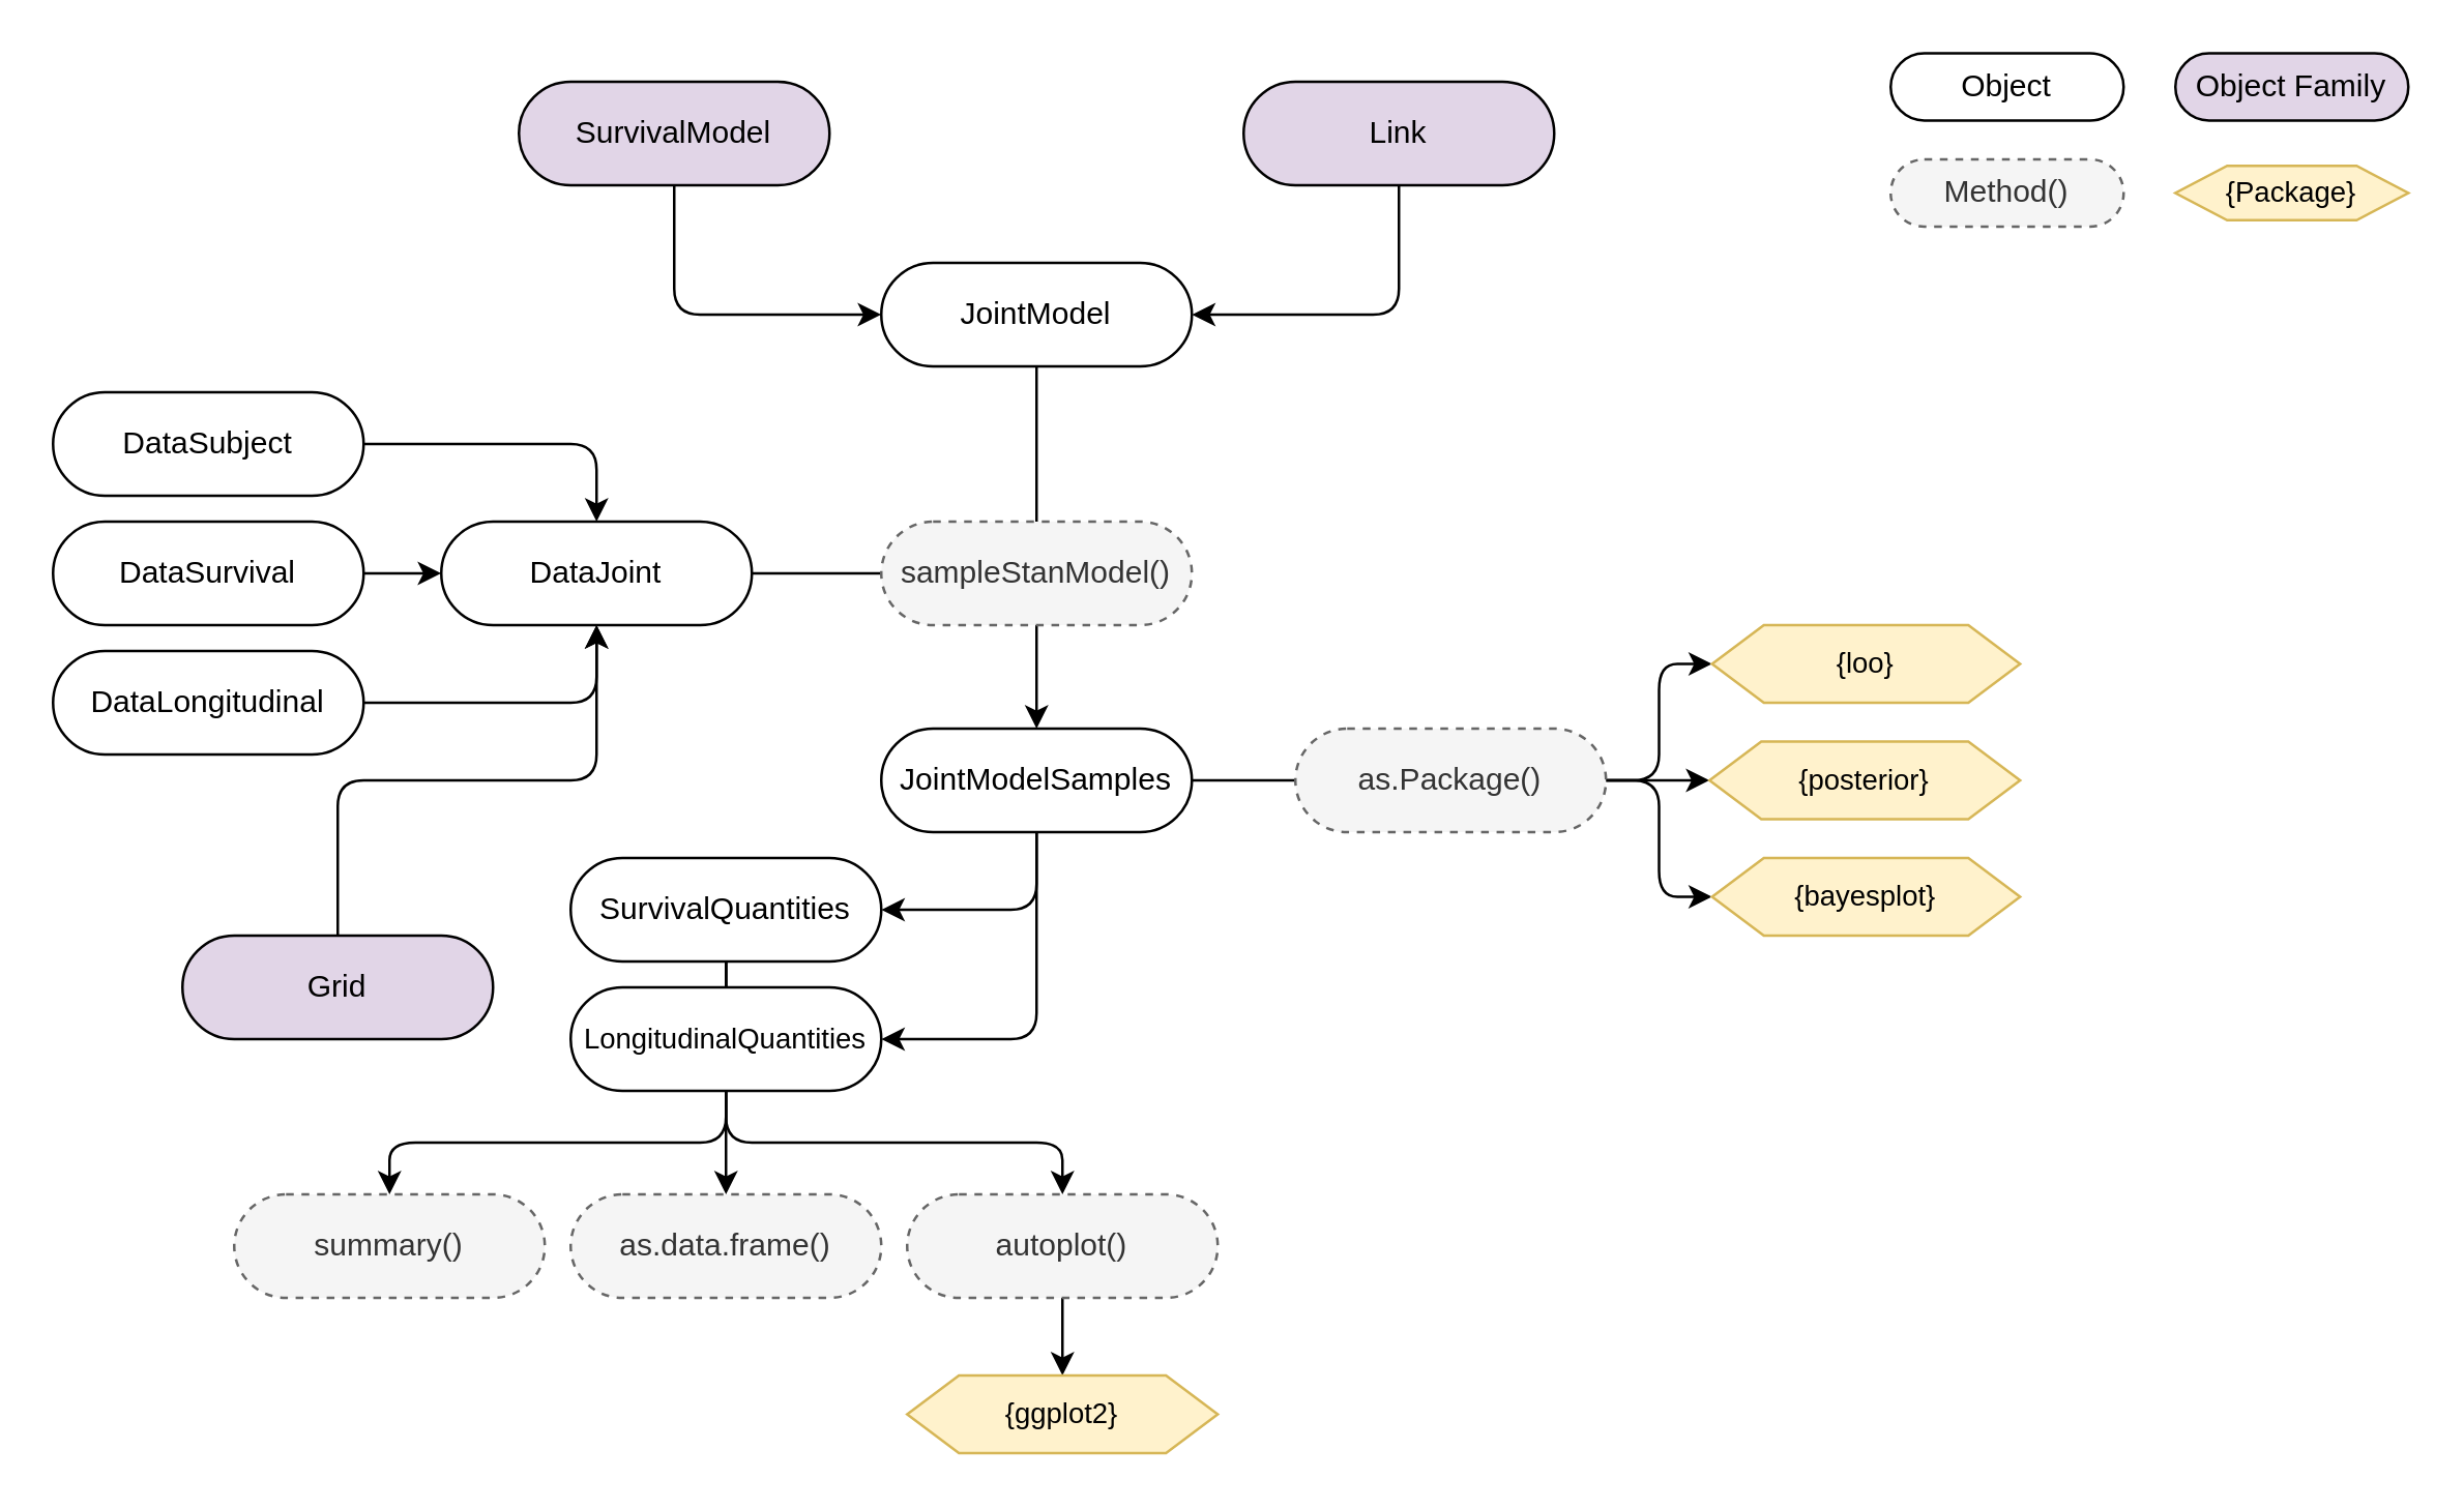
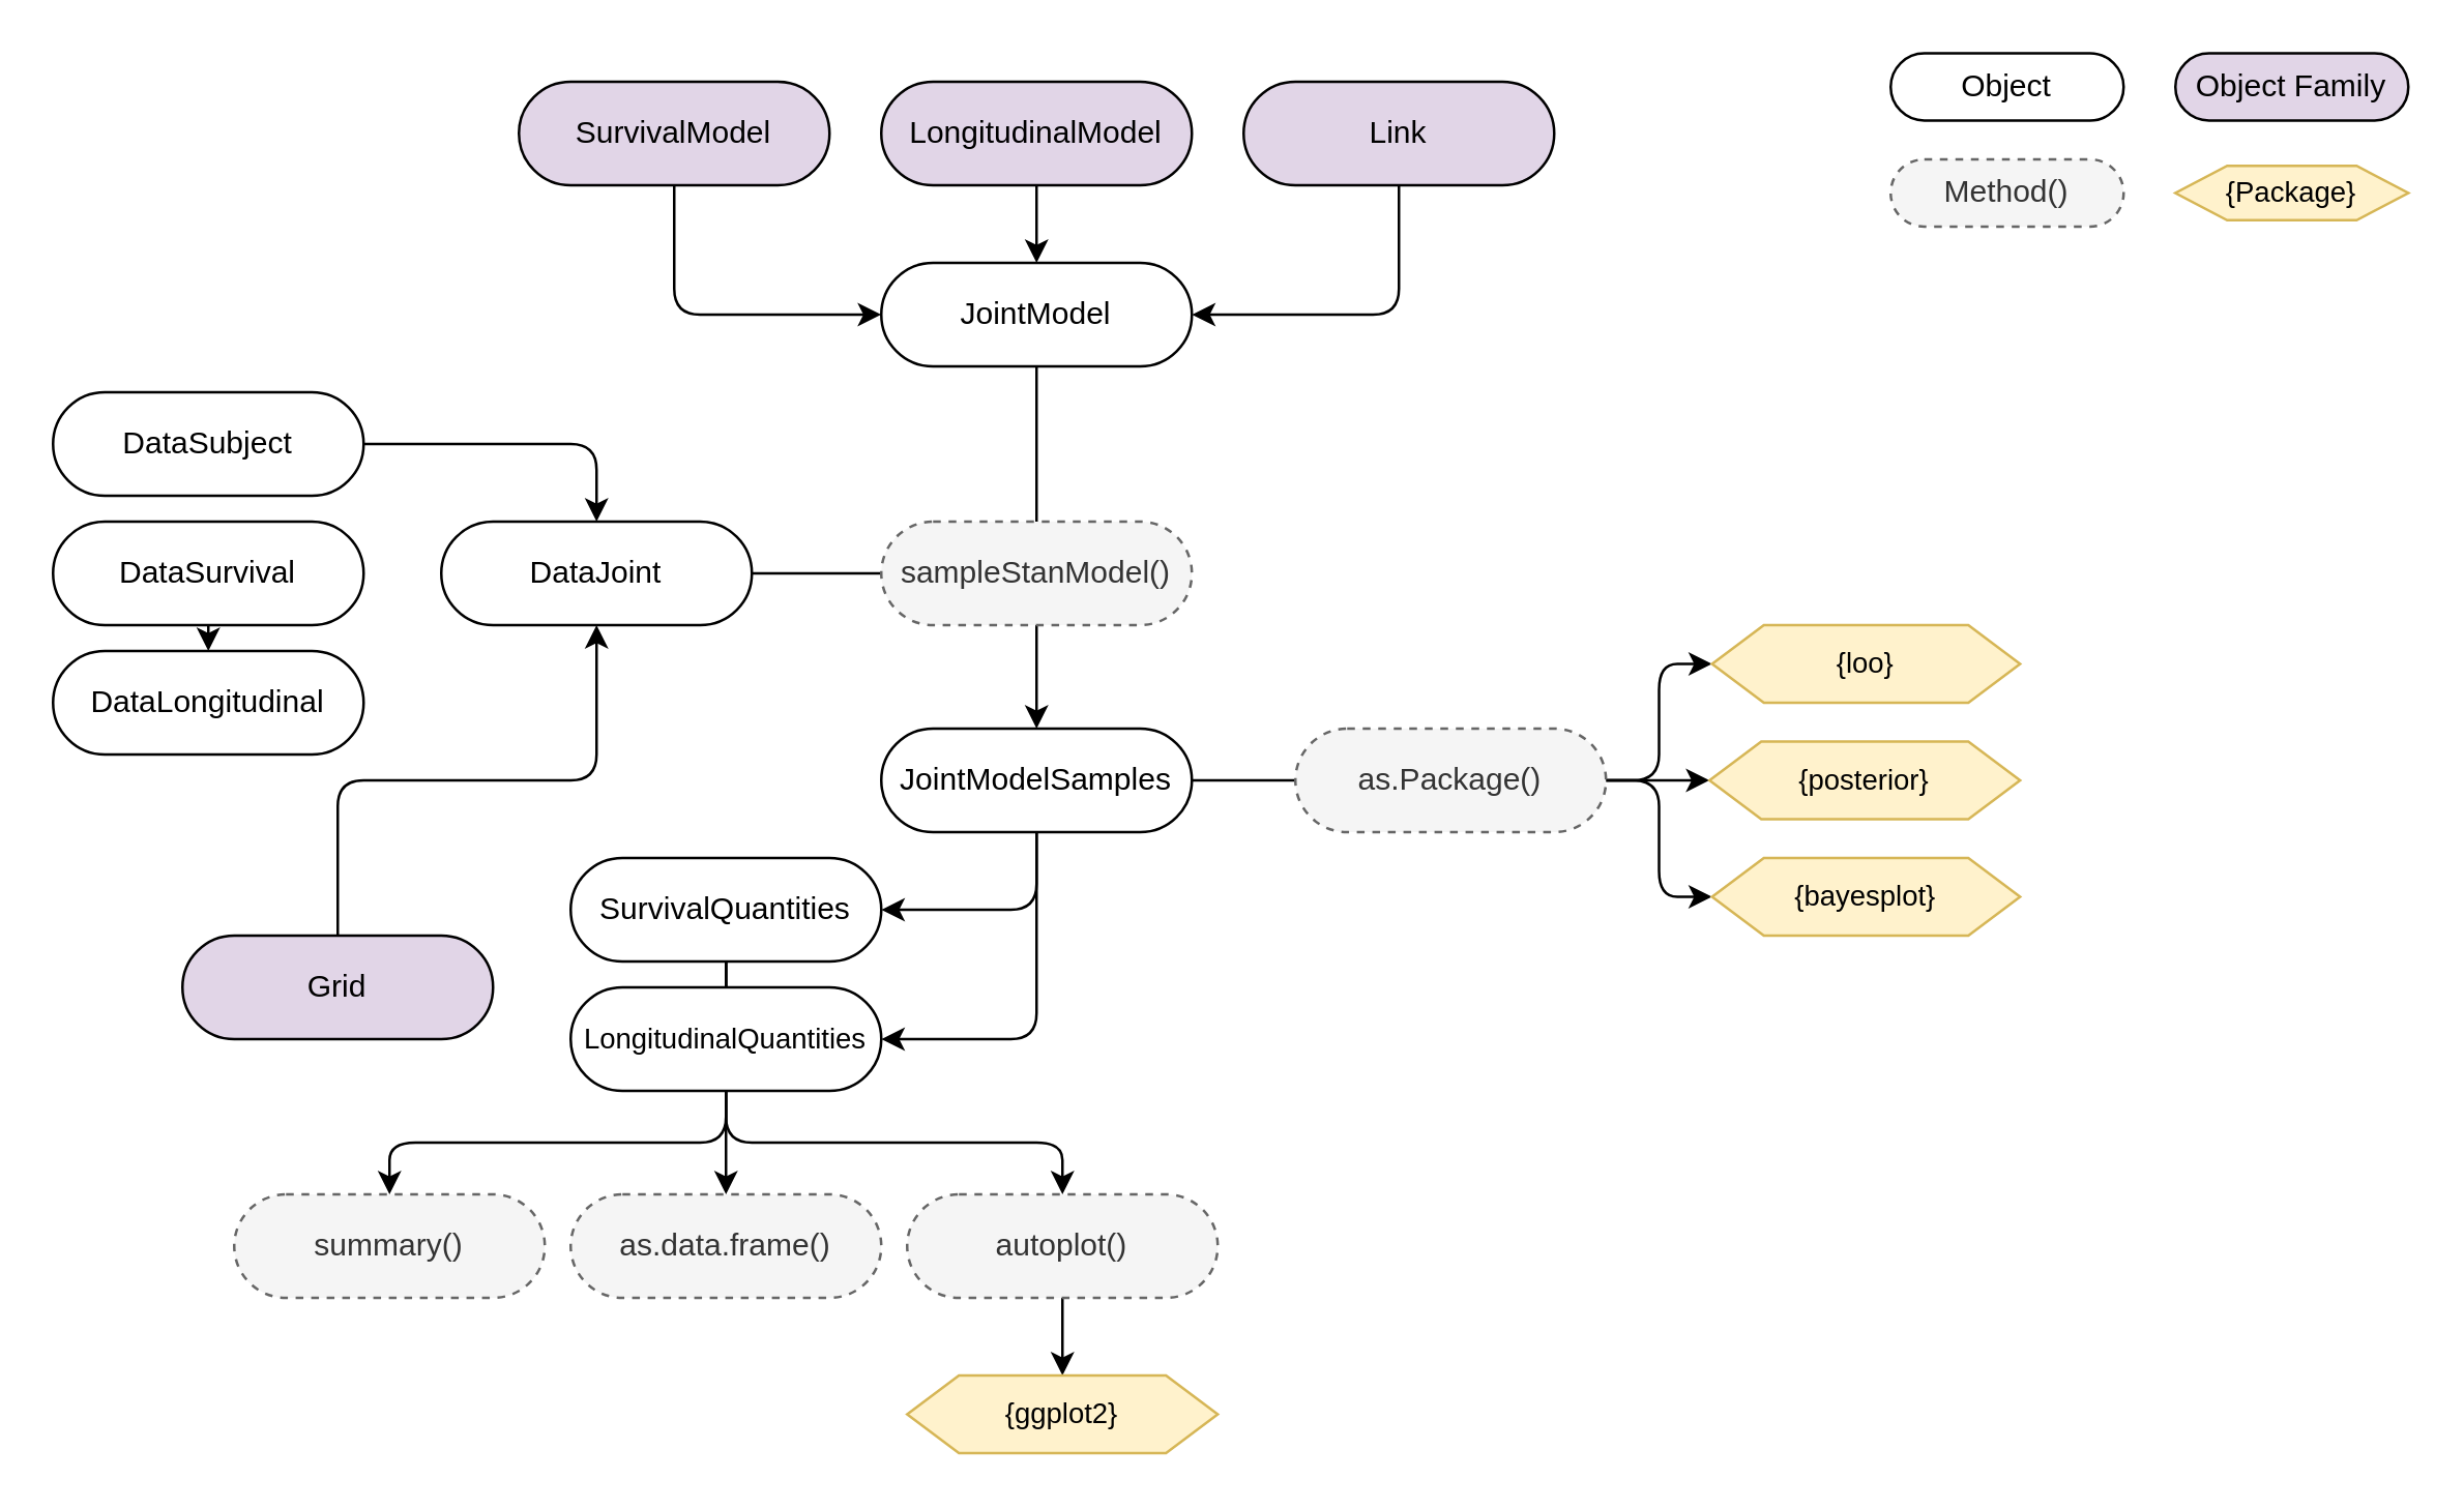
  <mxCell id="0" />
  <mxCell id="1" parent="0" />
  <mxCell id="2" style="edgeStyle=orthogonalEdgeStyle;jumpStyle=none;html=1;exitX=0.5;exitY=1;exitDx=0;exitDy=0;entryX=0.5;entryY=0;entryDx=0;entryDy=0;fontSize=11;flowAnimation=0;" parent="1" source="26" target="39" edge="1"><mxGeometry relative="1" as="geometry"><Array as="points"><mxPoint x="280" y="441" /><mxPoint x="150" y="441" /></Array></mxGeometry></mxCell>
  <mxCell id="3" style="edgeStyle=orthogonalEdgeStyle;jumpStyle=none;html=1;entryX=0.5;entryY=0;entryDx=0;entryDy=0;fontSize=11;flowAnimation=0;" parent="1" source="26" target="40" edge="1"><mxGeometry relative="1" as="geometry" /></mxCell>
  <mxCell id="4" style="edgeStyle=orthogonalEdgeStyle;jumpStyle=none;html=1;fontSize=11;entryX=0.5;entryY=0;entryDx=0;entryDy=0;exitX=0.5;exitY=1;exitDx=0;exitDy=0;flowAnimation=0;" parent="1" source="26" target="42" edge="1"><mxGeometry relative="1" as="geometry"><mxPoint x="410" y="451" as="targetPoint" /><Array as="points"><mxPoint x="280" y="441" /><mxPoint x="410" y="441" /></Array></mxGeometry></mxCell>
  <mxCell id="5" value="DataSubject" style="rounded=1;whiteSpace=wrap;html=1;arcSize=50;" parent="1" vertex="1"><mxGeometry x="20" y="151" width="120" height="40" as="geometry" /></mxCell>
- <mxCell id="6" style="edgeStyle=orthogonalEdgeStyle;jumpStyle=none;html=1;entryX=0;entryY=0.5;entryDx=0;entryDy=0;flowAnimation=0;" parent="1" source="7" target="11" edge="1"><mxGeometry relative="1" as="geometry" /></mxCell>
+ <mxCell id="6" style="edgeStyle=orthogonalEdgeStyle;jumpStyle=none;html=1;flowAnimation=0;" parent="1" source="7" target="9" edge="1"><mxGeometry relative="1" as="geometry" /></mxCell>
  <mxCell id="7" value="DataSurvival" style="rounded=1;whiteSpace=wrap;html=1;arcSize=50;" parent="1" vertex="1"><mxGeometry x="20" y="201" width="120" height="40" as="geometry" /></mxCell>
- <mxCell id="8" style="edgeStyle=orthogonalEdgeStyle;html=1;entryX=0.5;entryY=1;entryDx=0;entryDy=0;jumpStyle=none;flowAnimation=0;" parent="1" source="9" target="11" edge="1"><mxGeometry relative="1" as="geometry" /></mxCell>
  <mxCell id="9" value="DataLongitudinal" style="rounded=1;whiteSpace=wrap;html=1;arcSize=50;" parent="1" vertex="1"><mxGeometry x="20" y="251" width="120" height="40" as="geometry" /></mxCell>
  <mxCell id="10" style="edgeStyle=orthogonalEdgeStyle;jumpStyle=none;html=1;entryX=0;entryY=0.5;entryDx=0;entryDy=0;flowAnimation=0;endArrow=none;endFill=0;" parent="1" source="11" target="24" edge="1"><mxGeometry relative="1" as="geometry" /></mxCell>
  <mxCell id="11" value="DataJoint" style="rounded=1;whiteSpace=wrap;html=1;arcSize=50;" parent="1" vertex="1"><mxGeometry x="170" y="201" width="120" height="40" as="geometry" /></mxCell>
  <mxCell id="12" style="edgeStyle=orthogonalEdgeStyle;html=1;entryX=0.5;entryY=0;entryDx=0;entryDy=0;jumpStyle=none;exitX=1;exitY=0.5;exitDx=0;exitDy=0;flowAnimation=0;" parent="1" source="5" target="11" edge="1"><mxGeometry relative="1" as="geometry"><mxPoint x="150" y="281" as="sourcePoint" /><mxPoint x="240" y="251" as="targetPoint" /></mxGeometry></mxCell>
  <mxCell id="13" style="edgeStyle=orthogonalEdgeStyle;jumpStyle=none;html=1;entryX=0;entryY=0.5;entryDx=0;entryDy=0;exitX=0.5;exitY=1;exitDx=0;exitDy=0;flowAnimation=0;" parent="1" source="14" target="18" edge="1"><mxGeometry relative="1" as="geometry" /></mxCell>
  <mxCell id="14" value="SurvivalModel" style="rounded=1;whiteSpace=wrap;html=1;arcSize=50;fillColor=#e1d5e7;strokeColor=default;" parent="1" vertex="1"><mxGeometry x="200" y="31" width="120" height="40" as="geometry" /></mxCell>
+ <mxCell id="15" style="edgeStyle=orthogonalEdgeStyle;jumpStyle=none;html=1;entryX=0.5;entryY=0;entryDx=0;entryDy=0;fontSize=11;flowAnimation=0;" parent="1" source="16" target="18" edge="1"><mxGeometry relative="1" as="geometry" /></mxCell>
+ <mxCell id="16" value="LongitudinalModel" style="rounded=1;whiteSpace=wrap;html=1;arcSize=50;fillColor=#e1d5e7;strokeColor=default;" parent="1" vertex="1"><mxGeometry x="340" y="31" width="120" height="40" as="geometry" /></mxCell>
  <mxCell id="17" style="edgeStyle=orthogonalEdgeStyle;jumpStyle=none;html=1;entryX=0.5;entryY=0;entryDx=0;entryDy=0;flowAnimation=0;endArrow=none;endFill=0;" parent="1" source="18" target="24" edge="1"><mxGeometry relative="1" as="geometry" /></mxCell>
  <mxCell id="18" value="JointModel" style="rounded=1;whiteSpace=wrap;html=1;arcSize=50;" parent="1" vertex="1"><mxGeometry x="340" y="101" width="120" height="40" as="geometry" /></mxCell>
  <mxCell id="19" style="edgeStyle=orthogonalEdgeStyle;jumpStyle=none;html=1;fontSize=11;flowAnimation=0;endArrow=none;endFill=0;" parent="1" source="22" target="32" edge="1"><mxGeometry relative="1" as="geometry" /></mxCell>
  <mxCell id="20" style="edgeStyle=orthogonalEdgeStyle;jumpStyle=none;html=1;entryX=1;entryY=0.5;entryDx=0;entryDy=0;fontSize=11;flowAnimation=0;" parent="1" source="22" target="26" edge="1"><mxGeometry relative="1" as="geometry" /></mxCell>
  <mxCell id="21" style="edgeStyle=orthogonalEdgeStyle;jumpStyle=none;html=1;exitX=0.5;exitY=1;exitDx=0;exitDy=0;entryX=1;entryY=0.5;entryDx=0;entryDy=0;fontSize=11;flowAnimation=0;" parent="1" source="22" target="25" edge="1"><mxGeometry relative="1" as="geometry" /></mxCell>
  <mxCell id="22" value="JointModelSamples" style="rounded=1;whiteSpace=wrap;html=1;arcSize=50;" parent="1" vertex="1"><mxGeometry x="340" y="281" width="120" height="40" as="geometry" /></mxCell>
  <mxCell id="23" style="edgeStyle=orthogonalEdgeStyle;jumpStyle=none;html=1;entryX=0.5;entryY=0;entryDx=0;entryDy=0;flowAnimation=0;" parent="1" source="24" target="22" edge="1"><mxGeometry relative="1" as="geometry" /></mxCell>
  <mxCell id="24" value="sampleStanModel()" style="rounded=1;whiteSpace=wrap;html=1;arcSize=50;dashed=1;fillColor=#f5f5f5;fontColor=#333333;strokeColor=#666666;" parent="1" vertex="1"><mxGeometry x="340" y="201" width="120" height="40" as="geometry" /></mxCell>
  <mxCell id="25" value="&lt;font style=&quot;font-size: 11px;&quot;&gt;LongitudinalQuantities&lt;/font&gt;" style="rounded=1;whiteSpace=wrap;html=1;arcSize=50;" parent="1" vertex="1"><mxGeometry x="220" y="381" width="120" height="40" as="geometry" /></mxCell>
  <mxCell id="26" value="SurvivalQuantities" style="rounded=1;whiteSpace=wrap;html=1;arcSize=50;" parent="1" vertex="1"><mxGeometry x="220" y="331" width="120" height="40" as="geometry" /></mxCell>
  <mxCell id="27" style="edgeStyle=orthogonalEdgeStyle;jumpStyle=none;html=1;fontSize=11;flowAnimation=0;" parent="1" source="28" target="11" edge="1"><mxGeometry relative="1" as="geometry" /></mxCell>
  <mxCell id="28" value="Grid" style="rounded=1;whiteSpace=wrap;html=1;arcSize=50;fillColor=#e1d5e7;strokeColor=default;" parent="1" vertex="1"><mxGeometry x="70" y="361" width="120" height="40" as="geometry" /></mxCell>
  <mxCell id="29" style="edgeStyle=orthogonalEdgeStyle;jumpStyle=none;html=1;entryX=0;entryY=0.5;entryDx=0;entryDy=0;fontSize=11;flowAnimation=0;" parent="1" source="32" target="36" edge="1"><mxGeometry relative="1" as="geometry" /></mxCell>
  <mxCell id="30" style="edgeStyle=orthogonalEdgeStyle;jumpStyle=none;html=1;entryX=0;entryY=0.5;entryDx=0;entryDy=0;fontSize=11;flowAnimation=0;" parent="1" source="32" target="37" edge="1"><mxGeometry relative="1" as="geometry" /></mxCell>
  <mxCell id="31" style="edgeStyle=orthogonalEdgeStyle;jumpStyle=none;html=1;entryX=0;entryY=0.5;entryDx=0;entryDy=0;fontSize=11;flowAnimation=0;" parent="1" source="32" target="38" edge="1"><mxGeometry relative="1" as="geometry" /></mxCell>
  <mxCell id="32" value="as.Package()" style="rounded=1;whiteSpace=wrap;html=1;arcSize=50;dashed=1;fillColor=#f5f5f5;fontColor=#333333;strokeColor=#666666;" parent="1" vertex="1"><mxGeometry x="500" y="281" width="120" height="40" as="geometry" /></mxCell>
  <mxCell id="33" value="Object Family" style="rounded=1;whiteSpace=wrap;html=1;arcSize=50;fillColor=#e1d5e7;strokeColor=default;" parent="1" vertex="1"><mxGeometry x="840" y="20" width="90" height="26" as="geometry" /></mxCell>
  <mxCell id="34" value="Method()" style="rounded=1;whiteSpace=wrap;html=1;arcSize=50;dashed=1;fillColor=#f5f5f5;fontColor=#333333;strokeColor=#666666;" parent="1" vertex="1"><mxGeometry x="730" y="61" width="90" height="26" as="geometry" /></mxCell>
  <mxCell id="35" value="{Package}" style="shape=hexagon;perimeter=hexagonPerimeter2;whiteSpace=wrap;html=1;fixedSize=1;strokeColor=#d6b656;fontSize=11;fillColor=#fff2cc;" parent="1" vertex="1"><mxGeometry x="840" y="63.5" width="90" height="21" as="geometry" /></mxCell>
  <mxCell id="36" value="{loo}" style="shape=hexagon;perimeter=hexagonPerimeter2;whiteSpace=wrap;html=1;fixedSize=1;strokeColor=#d6b656;fontSize=11;fillColor=#fff2cc;" parent="1" vertex="1"><mxGeometry x="661" y="241" width="119" height="30" as="geometry" /></mxCell>
  <mxCell id="37" value="{posterior}" style="shape=hexagon;perimeter=hexagonPerimeter2;whiteSpace=wrap;html=1;fixedSize=1;strokeColor=#d6b656;fontSize=11;fillColor=#fff2cc;" parent="1" vertex="1"><mxGeometry x="660" y="286" width="120" height="30" as="geometry" /></mxCell>
  <mxCell id="38" value="{bayesplot}" style="shape=hexagon;perimeter=hexagonPerimeter2;whiteSpace=wrap;html=1;fixedSize=1;strokeColor=#d6b656;fontSize=11;fillColor=#fff2cc;" parent="1" vertex="1"><mxGeometry x="661" y="331" width="119" height="30" as="geometry" /></mxCell>
  <mxCell id="39" value="summary()" style="rounded=1;whiteSpace=wrap;html=1;arcSize=50;dashed=1;fillColor=#f5f5f5;fontColor=#333333;strokeColor=#666666;" parent="1" vertex="1"><mxGeometry x="90" y="461" width="120" height="40" as="geometry" /></mxCell>
  <mxCell id="40" value="as.data.frame()" style="rounded=1;whiteSpace=wrap;html=1;arcSize=50;dashed=1;fillColor=#f5f5f5;fontColor=#333333;strokeColor=#666666;" parent="1" vertex="1"><mxGeometry x="220" y="461" width="120" height="40" as="geometry" /></mxCell>
  <mxCell id="41" style="edgeStyle=orthogonalEdgeStyle;jumpStyle=none;html=1;entryX=0.5;entryY=0;entryDx=0;entryDy=0;fontSize=11;flowAnimation=0;" parent="1" source="42" target="45" edge="1"><mxGeometry relative="1" as="geometry" /></mxCell>
  <mxCell id="42" value="autoplot()" style="rounded=1;whiteSpace=wrap;html=1;arcSize=50;dashed=1;fillColor=#f5f5f5;fontColor=#333333;strokeColor=#666666;" parent="1" vertex="1"><mxGeometry x="350" y="461" width="120" height="40" as="geometry" /></mxCell>
  <mxCell id="43" style="edgeStyle=orthogonalEdgeStyle;jumpStyle=none;html=1;entryX=1;entryY=0.5;entryDx=0;entryDy=0;fontSize=11;exitX=0.5;exitY=1;exitDx=0;exitDy=0;flowAnimation=0;" parent="1" source="44" target="18" edge="1"><mxGeometry relative="1" as="geometry" /></mxCell>
  <mxCell id="44" value="Link" style="rounded=1;whiteSpace=wrap;html=1;arcSize=50;fillColor=#e1d5e7;strokeColor=default;" parent="1" vertex="1"><mxGeometry x="480" y="31" width="120" height="40" as="geometry" /></mxCell>
  <mxCell id="45" value="{ggplot2}" style="shape=hexagon;perimeter=hexagonPerimeter2;whiteSpace=wrap;html=1;fixedSize=1;strokeColor=#d6b656;fontSize=11;fillColor=#fff2cc;" parent="1" vertex="1"><mxGeometry x="350" y="531" width="120" height="30" as="geometry" /></mxCell>
  <mxCell id="46" value="Object" style="rounded=1;whiteSpace=wrap;html=1;arcSize=50;" parent="1" vertex="1"><mxGeometry x="730" y="20" width="90" height="26" as="geometry" /></mxCell>
